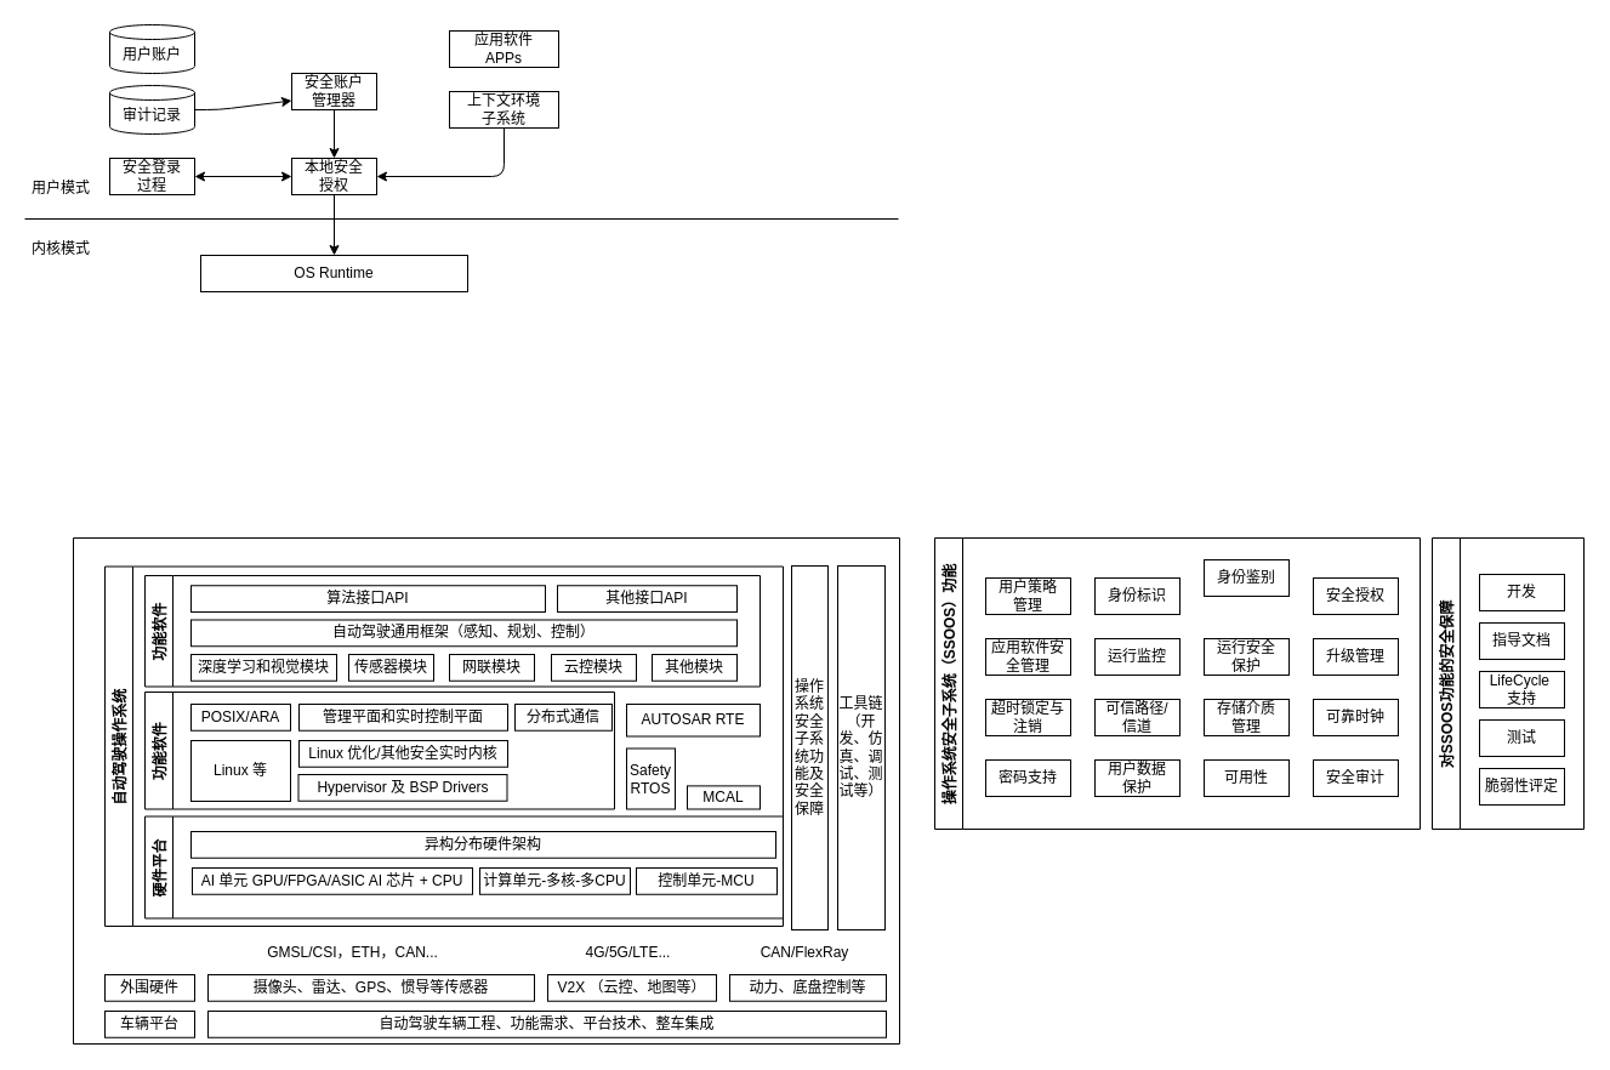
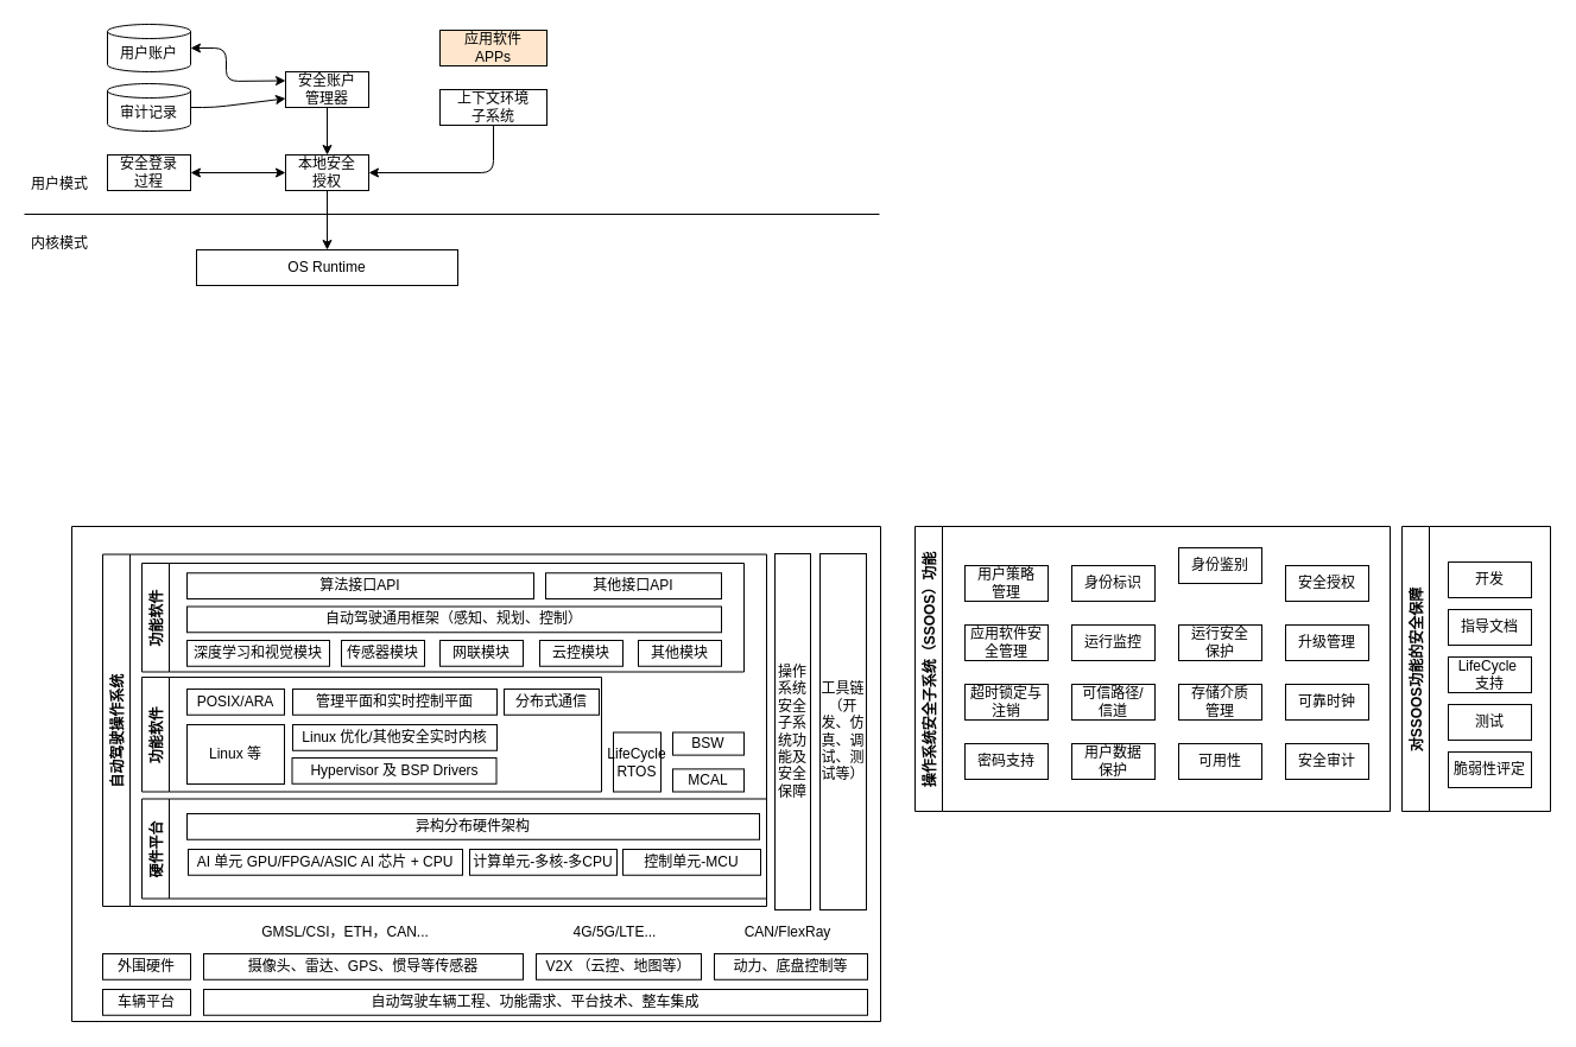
  <mxCell id="0" />
  <mxCell id="1" parent="0" />
  <mxCell id="2" value="安全登录&lt;br&gt;过程" style="rounded=0;whiteSpace=wrap;html=1;" vertex="1" parent="1"><mxGeometry x="90" y="130" width="70" height="30" as="geometry" /></mxCell>
  <mxCell id="3" value="用户账户" style="shape=cylinder3;whiteSpace=wrap;html=1;boundedLbl=1;backgroundOutline=1;size=6;" vertex="1" parent="1"><mxGeometry x="90" y="20" width="70" height="40" as="geometry" /></mxCell>
  <mxCell id="4" style="edgeStyle=none;html=1;exitX=1;exitY=0.5;exitDx=0;exitDy=0;exitPerimeter=0;entryX=0;entryY=0.75;entryDx=0;entryDy=0;" edge="1" parent="1" source="5" target="8"><mxGeometry relative="1" as="geometry"><Array as="points"><mxPoint x="180" y="90" /></Array></mxGeometry></mxCell>
  <mxCell id="5" value="审计记录" style="shape=cylinder3;whiteSpace=wrap;html=1;boundedLbl=1;backgroundOutline=1;size=6;" vertex="1" parent="1"><mxGeometry x="90" y="70" width="70" height="40" as="geometry" /></mxCell>
  <mxCell id="6" value="" style="endArrow=none;html=1;" edge="1" parent="1"><mxGeometry width="50" height="50" relative="1" as="geometry"><mxPoint y="180" as="sourcePoint" x="20" /><mxPoint x="740" y="180" as="targetPoint" /></mxGeometry></mxCell>
  <mxCell id="7" style="edgeStyle=none;html=1;exitX=0.5;exitY=1;exitDx=0;exitDy=0;entryX=0.5;entryY=0;entryDx=0;entryDy=0;" edge="1" parent="1" source="8" target="10"><mxGeometry relative="1" as="geometry" /></mxCell>
  <mxCell id="8" value="安全账户&lt;br&gt;管理器" style="rounded=0;whiteSpace=wrap;html=1;" vertex="1" parent="1"><mxGeometry x="240" y="60" width="70" height="30" as="geometry" /></mxCell>
  <mxCell id="9" style="edgeStyle=none;html=1;exitX=0.5;exitY=1;exitDx=0;exitDy=0;" edge="1" parent="1" source="10" target="14"><mxGeometry relative="1" as="geometry" /></mxCell>
  <mxCell id="10" value="本地安全&lt;br&gt;授权" style="rounded=0;whiteSpace=wrap;html=1;" vertex="1" parent="1"><mxGeometry x="240" y="130" width="70" height="30" as="geometry" /></mxCell>
- <mxCell id="11" value="应用软件&lt;br&gt;APPs" style="rounded=0;whiteSpace=wrap;html=1;" vertex="1" parent="1"><mxGeometry x="370" y="25" width="90" height="30" as="geometry" /></mxCell>
+ <mxCell id="11" value="应用软件&lt;br&gt;APPs" style="rounded=0;whiteSpace=wrap;html=1;fillColor=#ffe6cc;" vertex="1" parent="1"><mxGeometry x="370" y="25" width="90" height="30" as="geometry" /></mxCell>
  <mxCell id="12" style="edgeStyle=none;html=1;exitX=0.5;exitY=1;exitDx=0;exitDy=0;entryX=1;entryY=0.5;entryDx=0;entryDy=0;" edge="1" parent="1" source="13" target="10"><mxGeometry relative="1" as="geometry"><Array as="points"><mxPoint x="415" y="145" /></Array></mxGeometry></mxCell>
  <mxCell id="13" value="上下文环境&lt;br&gt;子系统" style="rounded=0;whiteSpace=wrap;html=1;" vertex="1" parent="1"><mxGeometry x="370" y="75" width="90" height="30" as="geometry" /></mxCell>
  <mxCell id="14" value="OS Runtime" style="rounded=0;whiteSpace=wrap;html=1;" vertex="1" parent="1"><mxGeometry x="165" y="210" width="220" height="30" as="geometry" /></mxCell>
  <mxCell id="15" value="用户模式" style="text;html=1;strokeColor=none;fillColor=none;align=center;verticalAlign=middle;whiteSpace=wrap;rounded=0;" vertex="1" parent="1"><mxGeometry y="140" width="60" height="30" as="geometry" x="20" /></mxCell>
  <mxCell id="16" value="内核模式" style="text;html=1;strokeColor=none;fillColor=none;align=center;verticalAlign=middle;whiteSpace=wrap;rounded=0;" vertex="1" parent="1"><mxGeometry y="190" width="60" height="30" as="geometry" x="20" /></mxCell>
  <mxCell id="17" value="" style="endArrow=classic;startArrow=classic;html=1;exitX=1;exitY=0.5;exitDx=0;exitDy=0;entryX=0;entryY=0.5;entryDx=0;entryDy=0;" edge="1" parent="1" source="2" target="10"><mxGeometry width="50" height="50" relative="1" as="geometry"><mxPoint x="250" y="80" as="sourcePoint" /><mxPoint x="300" y="30" as="targetPoint" /></mxGeometry></mxCell>
+ <mxCell id="18" value="" style="endArrow=classic;startArrow=classic;html=1;exitX=1;exitY=0.5;exitDx=0;exitDy=0;exitPerimeter=0;entryX=0;entryY=0.25;entryDx=0;entryDy=0;" edge="1" parent="1" source="3" target="8"><mxGeometry width="50" height="50" relative="1" as="geometry"><mxPoint x="250" y="80" as="sourcePoint" /><mxPoint x="300" y="30" as="targetPoint" /><Array as="points"><mxPoint x="190" y="40" /><mxPoint x="190" y="68" /></Array></mxGeometry></mxCell>
  <mxCell id="19" value="操作系统安全子系统（SSOOS）功能" style="swimlane;horizontal=0;" vertex="1" parent="1"><mxGeometry x="770" y="443" width="400" height="240" as="geometry" /></mxCell>
  <mxCell id="20" value="安全审计" style="rounded=0;whiteSpace=wrap;html=1;" vertex="1" parent="19"><mxGeometry x="312" y="183" width="70" height="30" as="geometry" /></mxCell>
  <mxCell id="21" value="密码支持" style="rounded=0;whiteSpace=wrap;html=1;" vertex="1" parent="19"><mxGeometry x="42" y="183" width="70" height="30" as="geometry" /></mxCell>
  <mxCell id="22" value="用户数据&lt;br&gt;保护" style="rounded=0;whiteSpace=wrap;html=1;" vertex="1" parent="19"><mxGeometry x="132" y="183" width="70" height="30" as="geometry" /></mxCell>
  <mxCell id="23" value="可信路径/&lt;br&gt;信道" style="rounded=0;whiteSpace=wrap;html=1;" vertex="1" parent="19"><mxGeometry x="132" y="133" width="70" height="30" as="geometry" /></mxCell>
  <mxCell id="24" value="身份鉴别" style="rounded=0;whiteSpace=wrap;html=1;" vertex="1" parent="19"><mxGeometry x="222" y="18" width="70" height="30" as="geometry" /></mxCell>
  <mxCell id="25" value="身份标识" style="rounded=0;whiteSpace=wrap;html=1;" vertex="1" parent="19"><mxGeometry x="132" y="33" width="70" height="30" as="geometry" /></mxCell>
  <mxCell id="26" value="安全授权" style="rounded=0;whiteSpace=wrap;html=1;" vertex="1" parent="19"><mxGeometry x="312" y="33" width="70" height="30" as="geometry" /></mxCell>
  <mxCell id="27" value="存储介质&lt;br&gt;管理" style="rounded=0;whiteSpace=wrap;html=1;" vertex="1" parent="19"><mxGeometry x="222" y="133" width="70" height="30" as="geometry" /></mxCell>
  <mxCell id="28" value="应用软件安全管理" style="rounded=0;whiteSpace=wrap;html=1;" vertex="1" parent="19"><mxGeometry x="42" y="83" width="70" height="30" as="geometry" /></mxCell>
  <mxCell id="29" value="用户策略&lt;br&gt;管理" style="rounded=0;whiteSpace=wrap;html=1;" vertex="1" parent="19"><mxGeometry x="42" y="33" width="70" height="30" as="geometry" /></mxCell>
  <mxCell id="30" value="运行安全&lt;br&gt;保护" style="rounded=0;whiteSpace=wrap;html=1;" vertex="1" parent="19"><mxGeometry x="222" y="83" width="70" height="30" as="geometry" /></mxCell>
  <mxCell id="31" value="升级管理" style="rounded=0;whiteSpace=wrap;html=1;" vertex="1" parent="19"><mxGeometry x="312" y="83" width="70" height="30" as="geometry" /></mxCell>
  <mxCell id="32" value="超时锁定与注销" style="rounded=0;whiteSpace=wrap;html=1;" vertex="1" parent="19"><mxGeometry x="42" y="133" width="70" height="30" as="geometry" /></mxCell>
  <mxCell id="33" value="运行监控" style="rounded=0;whiteSpace=wrap;html=1;" vertex="1" parent="19"><mxGeometry x="132" y="83" width="70" height="30" as="geometry" /></mxCell>
  <mxCell id="34" value="可靠时钟" style="rounded=0;whiteSpace=wrap;html=1;" vertex="1" parent="19"><mxGeometry x="312" y="133" width="70" height="30" as="geometry" /></mxCell>
  <mxCell id="35" value="可用性" style="rounded=0;whiteSpace=wrap;html=1;" vertex="1" parent="19"><mxGeometry x="222" y="183" width="70" height="30" as="geometry" /></mxCell>
  <mxCell id="36" value="对SSOOS功能的安全保障" style="swimlane;horizontal=0;" vertex="1" parent="1"><mxGeometry x="1180" y="443" width="125" height="240" as="geometry" /></mxCell>
  <mxCell id="37" value="测试" style="rounded=0;whiteSpace=wrap;html=1;" vertex="1" parent="36"><mxGeometry x="39" y="150" width="70" height="30" as="geometry" /></mxCell>
  <mxCell id="38" value="脆弱性评定" style="rounded=0;whiteSpace=wrap;html=1;" vertex="1" parent="36"><mxGeometry x="39" y="190" width="70" height="30" as="geometry" /></mxCell>
  <mxCell id="39" value="指导文档" style="rounded=0;whiteSpace=wrap;html=1;" vertex="1" parent="36"><mxGeometry x="39" y="70" width="70" height="30" as="geometry" /></mxCell>
  <mxCell id="40" value="开发" style="rounded=0;whiteSpace=wrap;html=1;" vertex="1" parent="36"><mxGeometry x="39" y="30" width="70" height="30" as="geometry" /></mxCell>
  <mxCell id="41" value="LifeCycle&amp;nbsp;&lt;br&gt;支持" style="rounded=0;whiteSpace=wrap;html=1;" vertex="1" parent="36"><mxGeometry x="39" y="110" width="70" height="30" as="geometry" /></mxCell>
  <mxCell id="42" value="" style="swimlane;startSize=0;" vertex="1" parent="1"><mxGeometry x="60" y="443" width="681" height="417" as="geometry" /></mxCell>
  <mxCell id="43" value="自动驾驶操作系统" style="swimlane;horizontal=0;" vertex="1" parent="42"><mxGeometry x="26" y="23.5" width="559" height="296.5" as="geometry" /></mxCell>
  <mxCell id="44" value="功能软件" style="swimlane;horizontal=0;" vertex="1" parent="43"><mxGeometry x="33" y="7.5" width="507" height="91.5" as="geometry" /></mxCell>
  <mxCell id="45" value="算法接口API" style="rounded=0;whiteSpace=wrap;html=1;" vertex="1" parent="44"><mxGeometry x="38" y="8.25" width="292" height="21.75" as="geometry" /></mxCell>
  <mxCell id="46" value="其他接口API" style="rounded=0;whiteSpace=wrap;html=1;" vertex="1" parent="44"><mxGeometry x="340" y="8.25" width="148" height="21.75" as="geometry" /></mxCell>
  <mxCell id="47" value="自动驾驶通用框架（感知、规划、控制）" style="rounded=0;whiteSpace=wrap;html=1;" vertex="1" parent="44"><mxGeometry x="38" y="36.5" width="450" height="21.75" as="geometry" /></mxCell>
  <mxCell id="48" value="深度学习和视觉模块" style="rounded=0;whiteSpace=wrap;html=1;" vertex="1" parent="44"><mxGeometry x="38" y="65" width="120" height="21.75" as="geometry" /></mxCell>
  <mxCell id="49" value="传感器模块" style="rounded=0;whiteSpace=wrap;html=1;" vertex="1" parent="44"><mxGeometry x="168" y="65" width="70" height="21.75" as="geometry" /></mxCell>
  <mxCell id="50" value="网联模块" style="rounded=0;whiteSpace=wrap;html=1;" vertex="1" parent="44"><mxGeometry x="251" y="65" width="70" height="21.75" as="geometry" /></mxCell>
  <mxCell id="51" value="云控模块" style="rounded=0;whiteSpace=wrap;html=1;" vertex="1" parent="44"><mxGeometry x="335" y="65" width="70" height="21.75" as="geometry" /></mxCell>
  <mxCell id="52" value="其他模块" style="rounded=0;whiteSpace=wrap;html=1;" vertex="1" parent="44"><mxGeometry x="418" y="65" width="70" height="21.75" as="geometry" /></mxCell>
  <mxCell id="53" value="功能软件" style="swimlane;horizontal=0;" vertex="1" parent="43"><mxGeometry x="33" y="103.5" width="387" height="96.5" as="geometry" /></mxCell>
  <mxCell id="54" value="POSIX/ARA" style="rounded=0;whiteSpace=wrap;html=1;" vertex="1" parent="53"><mxGeometry x="38" y="10" width="82" height="21.75" as="geometry" /></mxCell>
  <mxCell id="55" value="管理平面和实时控制平面" style="rounded=0;whiteSpace=wrap;html=1;" vertex="1" parent="53"><mxGeometry x="127" y="10" width="172" height="21.75" as="geometry" /></mxCell>
  <mxCell id="56" value="分布式通信" style="rounded=0;whiteSpace=wrap;html=1;" vertex="1" parent="53"><mxGeometry x="305" y="10" width="80" height="21.75" as="geometry" /></mxCell>
  <mxCell id="57" value="Linux 等" style="rounded=0;whiteSpace=wrap;html=1;" vertex="1" parent="53"><mxGeometry x="38" y="40" width="82" height="50" as="geometry" /></mxCell>
  <mxCell id="58" value="Linux 优化/其他安全实时内核" style="rounded=0;whiteSpace=wrap;html=1;" vertex="1" parent="53"><mxGeometry x="127" y="40" width="172" height="21.75" as="geometry" /></mxCell>
  <mxCell id="59" value="Hypervisor 及 BSP Drivers" style="rounded=0;whiteSpace=wrap;html=1;" vertex="1" parent="53"><mxGeometry x="126.5" y="68" width="172" height="21.75" as="geometry" /></mxCell>
- <mxCell id="60" value="AUTOSAR RTE" style="rounded=0;whiteSpace=wrap;html=1;" vertex="1" parent="43"><mxGeometry x="430" y="113.5" width="110" height="26.5" as="geometry" /></mxCell>
- <mxCell id="61" value="Safety RTOS" style="rounded=0;whiteSpace=wrap;html=1;" vertex="1" parent="43"><mxGeometry x="430" y="150" width="40" height="50" as="geometry" /></mxCell>
+ <mxCell id="61" value="LifeCycle RTOS" style="rounded=0;whiteSpace=wrap;html=1;" vertex="1" parent="43"><mxGeometry x="430" y="150" width="40" height="50" as="geometry" /></mxCell>
+ <mxCell id="62" value="BSW" style="rounded=0;whiteSpace=wrap;html=1;" vertex="1" parent="43"><mxGeometry x="480" y="150" width="60" height="19.12" as="geometry" /></mxCell>
  <mxCell id="63" value="MCAL" style="rounded=0;whiteSpace=wrap;html=1;" vertex="1" parent="43"><mxGeometry x="480" y="180.88" width="60" height="19.12" as="geometry" /></mxCell>
  <mxCell id="64" value="硬件平台" style="swimlane;horizontal=0;" vertex="1" parent="43"><mxGeometry x="33" y="206" width="526" height="84" as="geometry" /></mxCell>
  <mxCell id="65" value="异构分布硬件架构" style="rounded=0;whiteSpace=wrap;html=1;" vertex="1" parent="64"><mxGeometry x="38" y="12.5" width="482" height="21.75" as="geometry" /></mxCell>
  <mxCell id="66" value="AI 单元 GPU/FPGA/ASIC AI 芯片 + CPU" style="rounded=0;whiteSpace=wrap;html=1;" vertex="1" parent="64"><mxGeometry x="39" y="42.5" width="231" height="21.75" as="geometry" /></mxCell>
  <mxCell id="67" value="计算单元-多核-多CPU" style="rounded=0;whiteSpace=wrap;html=1;" vertex="1" parent="64"><mxGeometry x="276" y="42.5" width="124" height="21.75" as="geometry" /></mxCell>
  <mxCell id="68" value="控制单元-MCU" style="rounded=0;whiteSpace=wrap;html=1;" vertex="1" parent="64"><mxGeometry x="405" y="42.5" width="116" height="21.75" as="geometry" /></mxCell>
  <mxCell id="69" value="工具链（开发、仿真、调试、测试等）" style="rounded=0;whiteSpace=wrap;html=1;" vertex="1" parent="42"><mxGeometry x="630" y="23" width="39" height="300" as="geometry" /></mxCell>
  <mxCell id="70" value="操作系统安全子系统功能及安全保障" style="rounded=0;whiteSpace=wrap;html=1;" vertex="1" parent="42"><mxGeometry x="592" y="23" width="30" height="300" as="geometry" /></mxCell>
  <mxCell id="71" value="车辆平台" style="rounded=0;whiteSpace=wrap;html=1;" vertex="1" parent="42"><mxGeometry x="26" y="390" width="74" height="21.75" as="geometry" /></mxCell>
  <mxCell id="72" value="外围硬件" style="rounded=0;whiteSpace=wrap;html=1;" vertex="1" parent="42"><mxGeometry x="26" y="360" width="74" height="21.75" as="geometry" /></mxCell>
  <mxCell id="73" value="摄像头、雷达、GPS、惯导等传感器" style="rounded=0;whiteSpace=wrap;html=1;" vertex="1" parent="42"><mxGeometry x="111" y="360" width="269" height="21.75" as="geometry" /></mxCell>
  <mxCell id="74" value="V2X （云控、地图等）" style="rounded=0;whiteSpace=wrap;html=1;" vertex="1" parent="42"><mxGeometry x="391" y="360" width="139" height="21.75" as="geometry" /></mxCell>
  <mxCell id="75" value="动力、底盘控制等" style="rounded=0;whiteSpace=wrap;html=1;" vertex="1" parent="42"><mxGeometry x="541" y="360" width="129" height="21.75" as="geometry" /></mxCell>
  <mxCell id="76" value="自动驾驶车辆工程、功能需求、平台技术、整车集成" style="rounded=0;whiteSpace=wrap;html=1;" vertex="1" parent="42"><mxGeometry x="111" y="390" width="559" height="21.75" as="geometry" /></mxCell>
  <mxCell id="77" value="GMSL/CSI，ETH，CAN..." style="text;html=1;strokeColor=none;fillColor=none;align=center;verticalAlign=middle;whiteSpace=wrap;rounded=0;" vertex="1" parent="42"><mxGeometry x="141" y="327" width="179" height="30" as="geometry" /></mxCell>
  <mxCell id="78" value="4G/5G/LTE..." style="text;html=1;strokeColor=none;fillColor=none;align=center;verticalAlign=middle;whiteSpace=wrap;rounded=0;" vertex="1" parent="42"><mxGeometry x="368" y="327" width="179" height="30" as="geometry" /></mxCell>
  <mxCell id="79" value="CAN/FlexRay" style="text;html=1;strokeColor=none;fillColor=none;align=center;verticalAlign=middle;whiteSpace=wrap;rounded=0;" vertex="1" parent="42"><mxGeometry x="543" y="327" width="120" height="30" as="geometry" /></mxCell>
